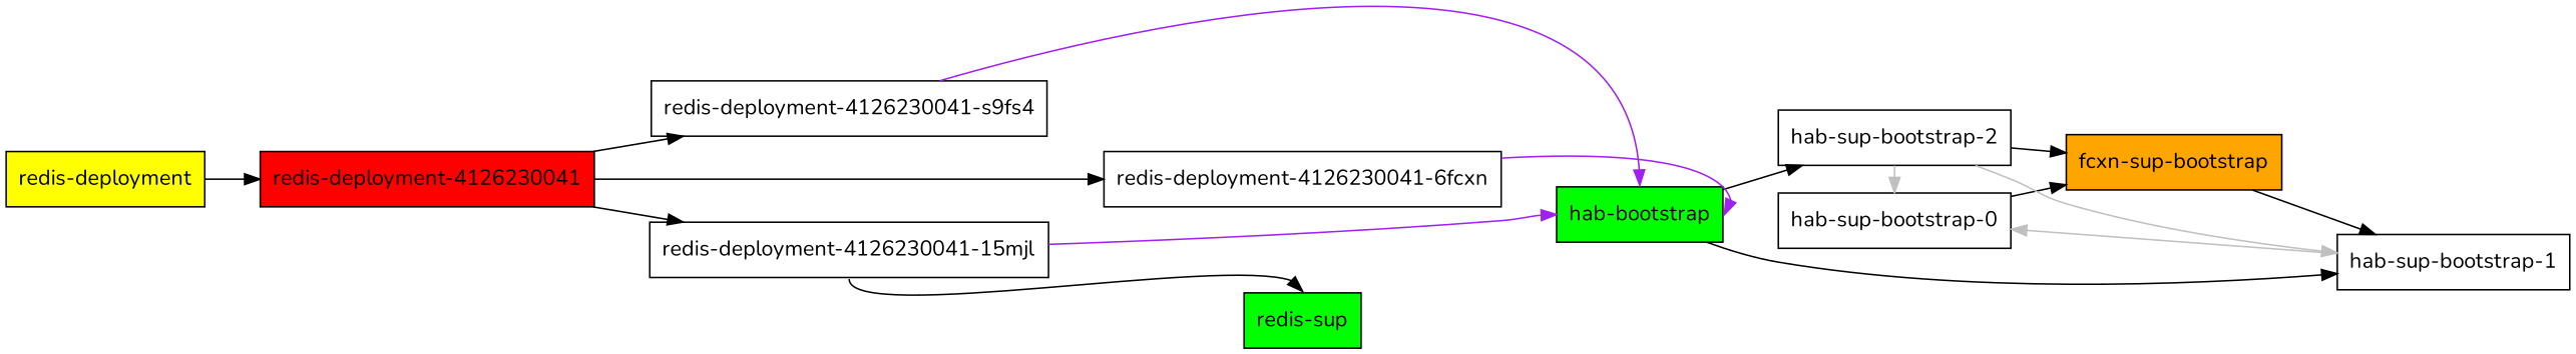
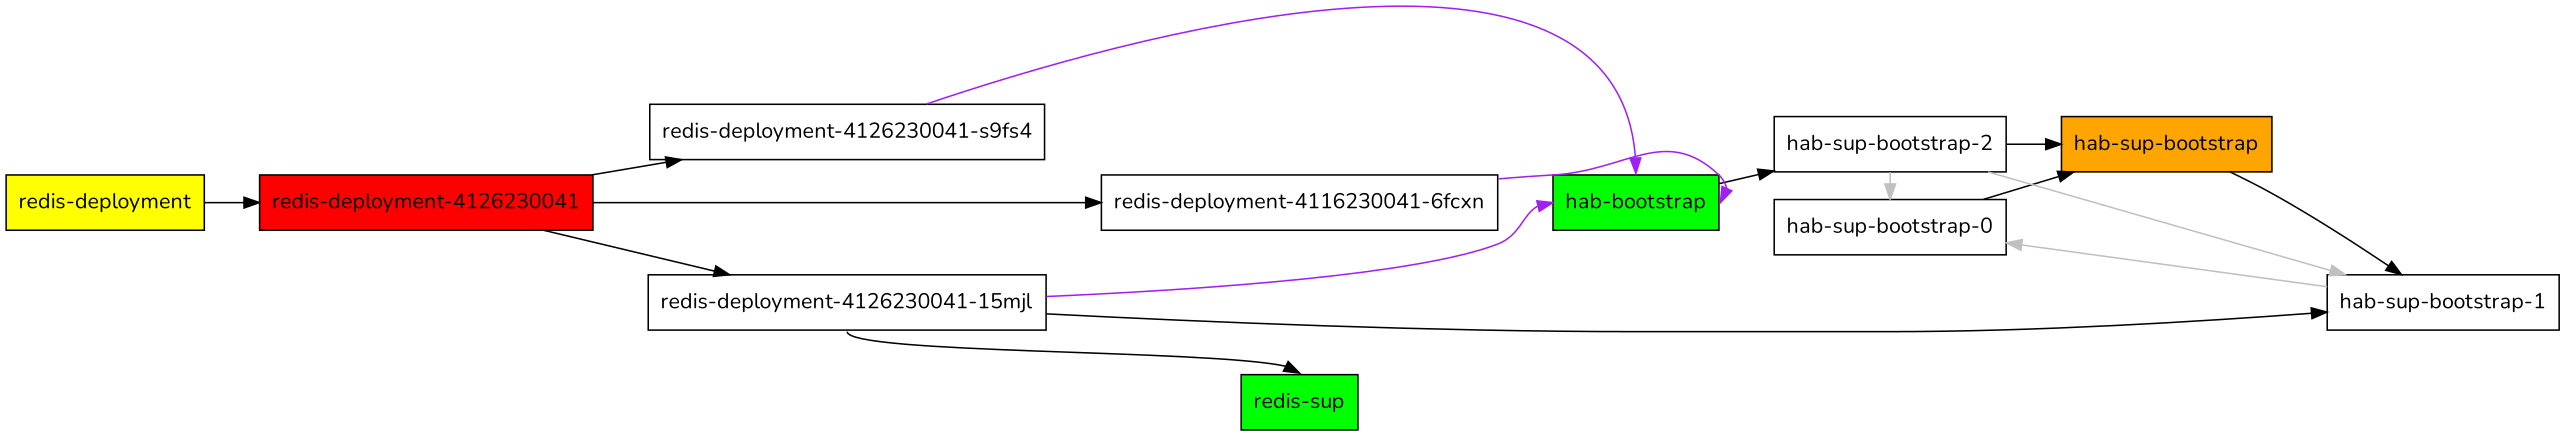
  digraph {
    fontname=Nunito
    rankdir=LR
    node [fontname=Nunito shape=rect]
    edge [fontname=Nunito]
    n1 [label="hab-sup-bootstrap-0"]
-   n2 [fillcolor=orange label="fcxn-sup-bootstrap" style=filled]
+   n2 [fillcolor=orange label="hab-sup-bootstrap" style=filled]
    n3 [label="hab-sup-bootstrap-1"]
    n4 [label="hab-sup-bootstrap-2"]
    n5 [label="redis-deployment-4126230041-15mjl"]
    n6 [fillcolor=green label="hab-bootstrap" style=filled]
    n7 [fillcolor=green label="redis-sup" style=filled]
-   n8 [label="redis-deployment-4126230041-6fcxn"]
+   n8 [label="redis-deployment-4116230041-6fcxn"]
    n9 [label="redis-deployment-4126230041-s9fs4"]
    n10 [fillcolor=red label="redis-deployment-4126230041" style=filled]
    n11 [fillcolor=yellow label="redis-deployment" style=filled]
    n1 -> n2
    n2 -> n3
    n3 -> n1 [color=grey constraint=false]
    n4 -> n1 [color=grey constraint=false]
    n4 -> n2
    n4 -> n3 [color=grey constraint=false]
    n5 -> n6 [color=purple headport=w]
    n5 -> n7 [headport=n tailport=s]
-   n6 -> n3
+   n5 -> n3
    n6 -> n4
    n7 -> n6 [style=invis]
    n8 -> n6 [color=purple headport=e]
    n9 -> n6 [color=purple headport=n]
    n10 -> n5
    n10 -> n8
    n10 -> n9
    n11 -> n10
  }
